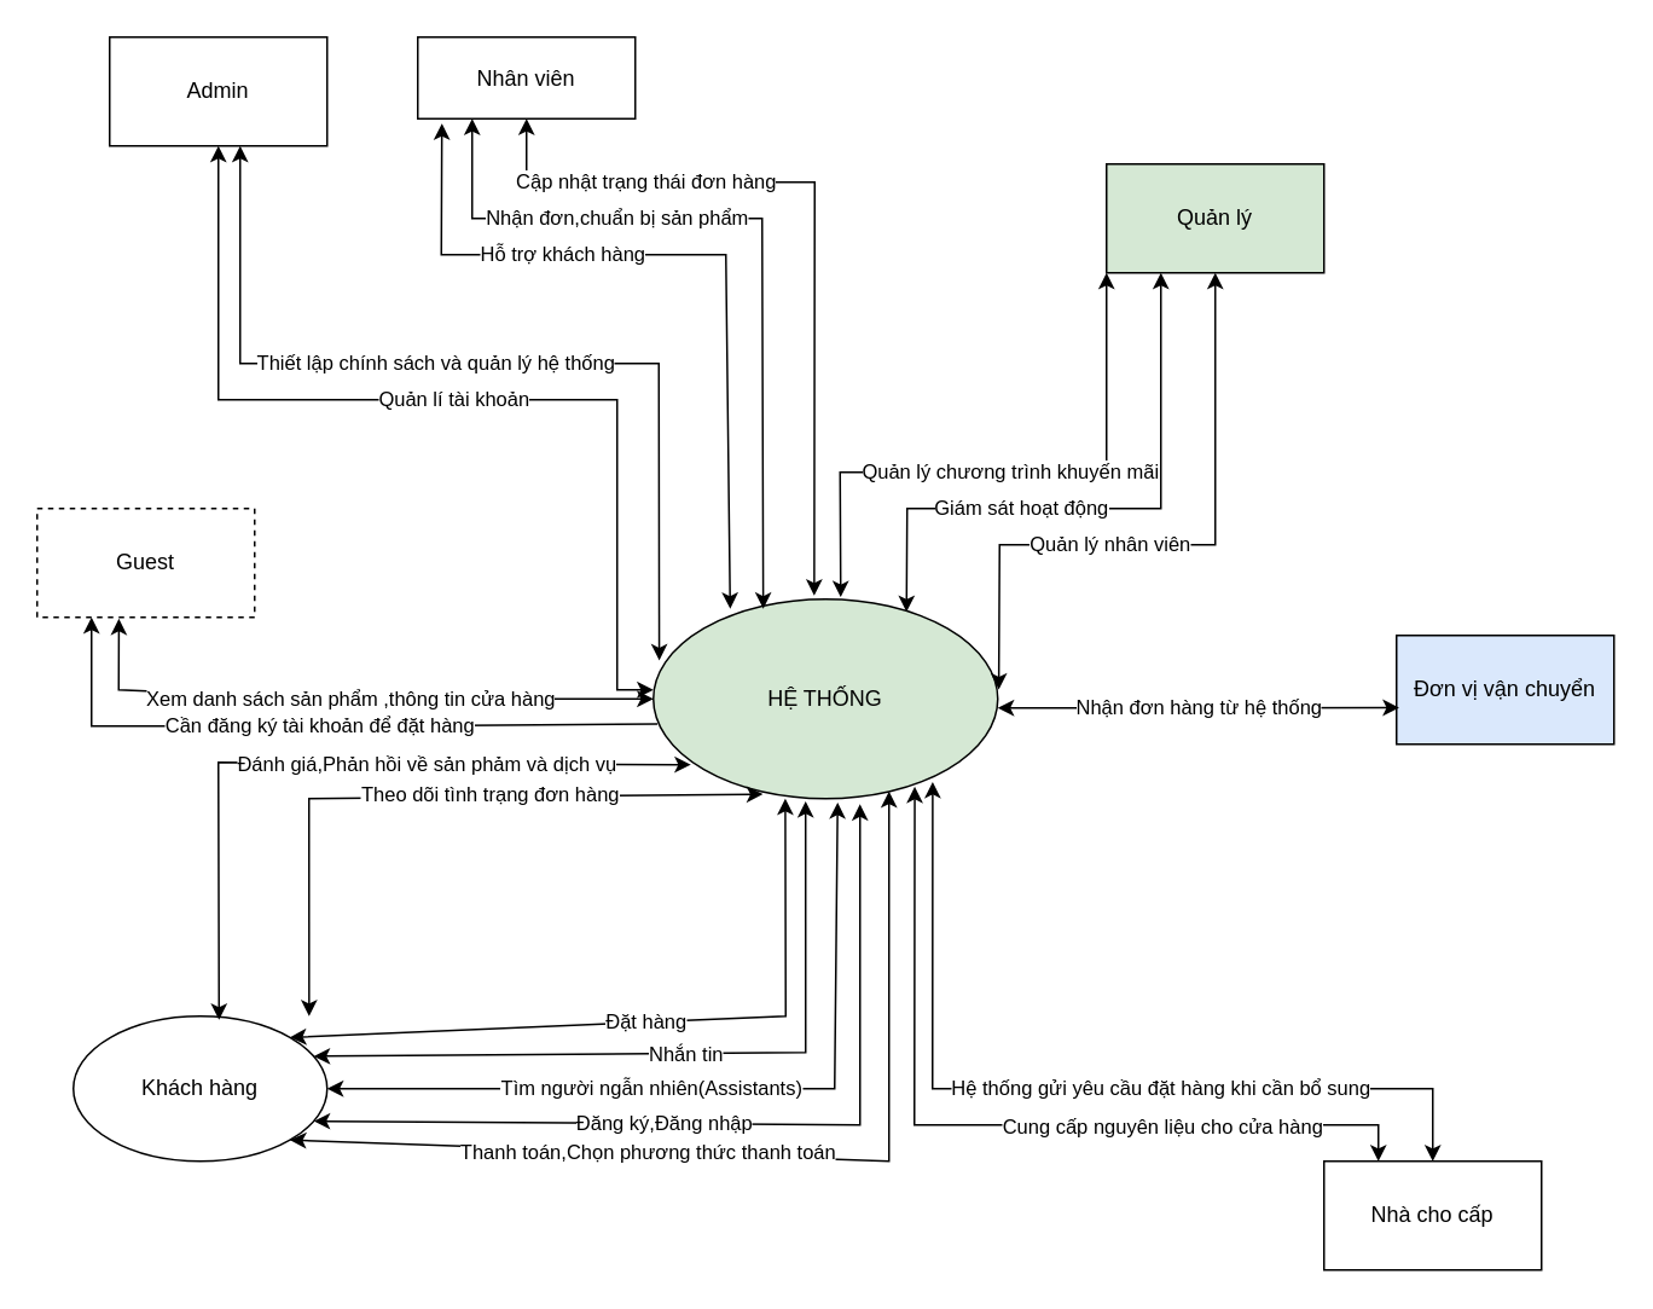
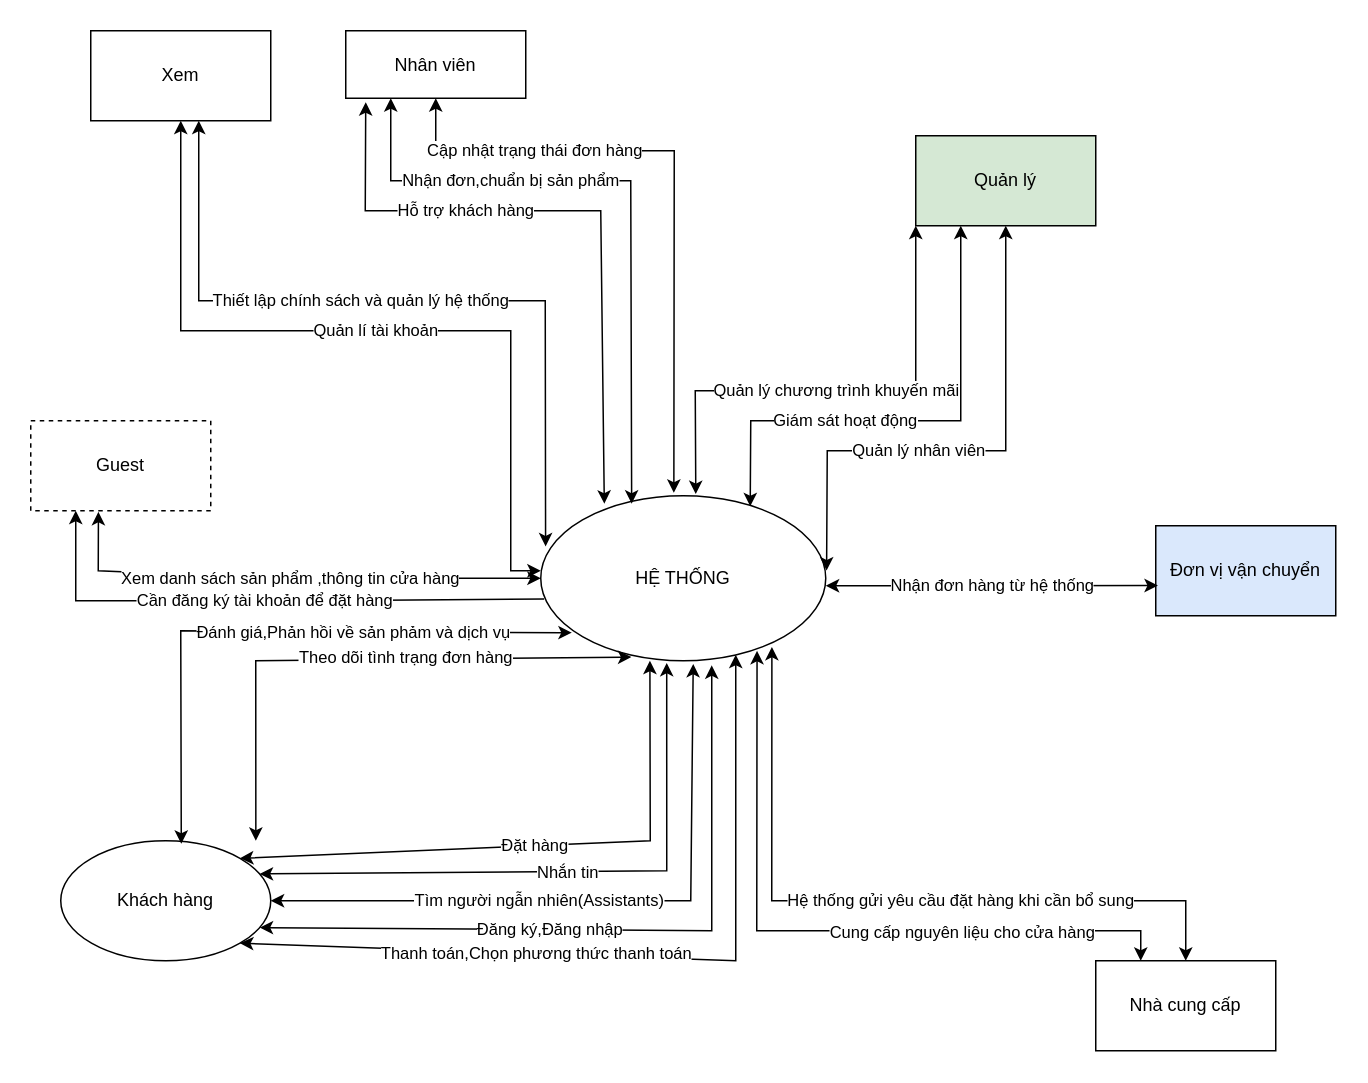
  <mxCell id="0" />
  <mxCell id="1" parent="0" />
- <mxCell id="2" value="HỆ THỐNG" style="ellipse;whiteSpace=wrap;html=1;fillColor=#d5e8d4;" vertex="1" parent="1"><mxGeometry x="360" y="330" width="190" height="110" as="geometry" /></mxCell>
+ <mxCell id="2" value="HỆ THỐNG" style="ellipse;whiteSpace=wrap;html=1;" vertex="1" parent="1"><mxGeometry x="360" y="330" width="190" height="110" as="geometry" /></mxCell>
  <mxCell id="3" value="Khách hàng" style="ellipse;whiteSpace=wrap;html=1;" vertex="1" parent="1"><mxGeometry x="40" y="560" width="140" height="80" as="geometry" /></mxCell>
- <mxCell id="4" value="Admin" style="rounded=0;whiteSpace=wrap;html=1;" vertex="1" parent="1"><mxGeometry x="60" y="20" width="120" height="60" as="geometry" /></mxCell>
+ <mxCell id="4" value="Xem" style="rounded=0;whiteSpace=wrap;html=1;" vertex="1" parent="1"><mxGeometry x="60" y="20" width="120" height="60" as="geometry" /></mxCell>
  <mxCell id="5" value="Quản lí tài khoản" style="endArrow=classic;startArrow=classic;html=1;rounded=0;exitX=0.5;exitY=1;exitDx=0;exitDy=0;" edge="1" parent="1" source="4"><mxGeometry width="50" height="50" relative="1" as="geometry"><mxPoint x="420" y="400" as="sourcePoint" /><mxPoint x="360" y="380" as="targetPoint" /><Array as="points"><mxPoint x="120" y="220" /><mxPoint x="340" y="220" /><mxPoint x="340" y="380" /></Array></mxGeometry></mxCell>
  <mxCell id="6" value="Nhân viên" style="rounded=0;whiteSpace=wrap;html=1;" vertex="1" parent="1"><mxGeometry x="230" y="20" width="120" height="45" as="geometry" /></mxCell>
  <mxCell id="7" value="Quản lý" style="rounded=0;whiteSpace=wrap;html=1;fillColor=#d5e8d4;" vertex="1" parent="1"><mxGeometry x="610" y="90" width="120" height="60" as="geometry" /></mxCell>
- <mxCell id="8" value="Nhà cho cấp" style="rounded=0;whiteSpace=wrap;html=1;" vertex="1" parent="1"><mxGeometry x="730" y="640" width="120" height="60" as="geometry" /></mxCell>
+ <mxCell id="8" value="Nhà cung cấp" style="rounded=0;whiteSpace=wrap;html=1;" vertex="1" parent="1"><mxGeometry x="730" y="640" width="120" height="60" as="geometry" /></mxCell>
  <mxCell id="9" value="Đặt hàng" style="endArrow=classic;startArrow=classic;html=1;rounded=0;exitX=1;exitY=0;exitDx=0;exitDy=0;entryX=0.383;entryY=1;entryDx=0;entryDy=0;entryPerimeter=0;" edge="1" parent="1" source="3" target="2"><mxGeometry width="50" height="50" relative="1" as="geometry"><mxPoint x="420" y="400" as="sourcePoint" /><mxPoint x="470" y="350" as="targetPoint" /><Array as="points"><mxPoint x="433" y="560" /></Array></mxGeometry></mxCell>
  <mxCell id="10" value="Nhắn tin" style="endArrow=classic;startArrow=classic;html=1;rounded=0;exitX=1;exitY=0.25;exitDx=0;exitDy=0;entryX=0.442;entryY=1.013;entryDx=0;entryDy=0;entryPerimeter=0;" edge="1" parent="1" source="3" target="2"><mxGeometry width="50" height="50" relative="1" as="geometry"><mxPoint x="420" y="400" as="sourcePoint" /><mxPoint x="470" y="350" as="targetPoint" /><Array as="points"><mxPoint x="444" y="580" /></Array></mxGeometry></mxCell>
  <mxCell id="11" value="Tìm người ngẫn nhiên(Assistants)" style="endArrow=classic;startArrow=classic;html=1;rounded=0;entryX=0.535;entryY=1.019;entryDx=0;entryDy=0;exitX=1;exitY=0.5;exitDx=0;exitDy=0;entryPerimeter=0;" edge="1" parent="1" source="3" target="2"><mxGeometry x="-0.182" width="50" height="50" relative="1" as="geometry"><mxPoint x="163" y="590" as="sourcePoint" /><mxPoint x="460" y="440" as="targetPoint" /><Array as="points"><mxPoint x="460" y="600" /></Array><mxPoint as="offset" /></mxGeometry></mxCell>
  <mxCell id="12" value="Đơn vị vận chuyển" style="rounded=0;whiteSpace=wrap;html=1;fillColor=#dae8fc;" vertex="1" parent="1"><mxGeometry x="770" y="350" width="120" height="60" as="geometry" /></mxCell>
  <mxCell id="13" value="Quản lý nhân viên" style="endArrow=classic;startArrow=classic;html=1;rounded=0;entryX=0.5;entryY=1;entryDx=0;entryDy=0;exitX=1.003;exitY=0.453;exitDx=0;exitDy=0;exitPerimeter=0;" edge="1" parent="1" source="2" target="7"><mxGeometry x="-0.194" width="50" height="50" relative="1" as="geometry"><mxPoint x="540" y="380" as="sourcePoint" /><mxPoint x="470" y="350" as="targetPoint" /><Array as="points"><mxPoint x="551" y="300" /><mxPoint x="670" y="300" /></Array><mxPoint as="offset" /></mxGeometry></mxCell>
  <mxCell id="14" value="Guest" style="rounded=0;whiteSpace=wrap;html=1;dashed=1;" vertex="1" parent="1"><mxGeometry y="280" width="120" height="60" as="geometry" x="20" /></mxCell>
  <mxCell id="15" value="Thiết lập chính sách và quản lý hệ thống" style="endArrow=classic;startArrow=classic;html=1;rounded=0;entryX=0.017;entryY=0.307;entryDx=0;entryDy=0;entryPerimeter=0;" edge="1" parent="1" target="2"><mxGeometry x="-0.114" width="50" height="50" relative="1" as="geometry"><mxPoint x="132" y="80" as="sourcePoint" /><mxPoint x="420" y="330" as="targetPoint" /><Array as="points"><mxPoint x="132" y="200" /><mxPoint x="363" y="200" /></Array><mxPoint as="offset" /></mxGeometry></mxCell>
  <mxCell id="16" value="Đăng ký,Đăng nhập" style="endArrow=classic;startArrow=classic;html=1;rounded=0;exitX=1;exitY=0.75;exitDx=0;exitDy=0;entryX=0.6;entryY=1.028;entryDx=0;entryDy=0;entryPerimeter=0;" edge="1" parent="1" source="3" target="2"><mxGeometry x="-0.193" width="50" height="50" relative="1" as="geometry"><mxPoint x="280" y="380" as="sourcePoint" /><mxPoint x="330" y="330" as="targetPoint" /><Array as="points"><mxPoint x="474" y="620" /></Array><mxPoint as="offset" /></mxGeometry></mxCell>
  <mxCell id="17" value="Thanh toán,Chọn phương thức thanh toán" style="endArrow=classic;startArrow=classic;html=1;rounded=0;exitX=1;exitY=1;exitDx=0;exitDy=0;" edge="1" parent="1" source="3"><mxGeometry x="-0.26" width="50" height="50" relative="1" as="geometry"><mxPoint x="280" y="380" as="sourcePoint" /><mxPoint x="490" y="436" as="targetPoint" /><Array as="points"><mxPoint x="490" y="640" /></Array><mxPoint as="offset" /></mxGeometry></mxCell>
  <mxCell id="18" value="Theo dõi tình trạng đơn hàng" style="endArrow=classic;startArrow=classic;html=1;rounded=0;exitX=0.929;exitY=0;exitDx=0;exitDy=0;exitPerimeter=0;entryX=0.318;entryY=0.978;entryDx=0;entryDy=0;entryPerimeter=0;" edge="1" parent="1" source="3" target="2"><mxGeometry x="0.188" y="1" width="50" height="50" relative="1" as="geometry"><mxPoint x="280" y="380" as="sourcePoint" /><mxPoint x="330" y="330" as="targetPoint" /><Array as="points"><mxPoint x="170" y="440" /></Array><mxPoint as="offset" /></mxGeometry></mxCell>
  <mxCell id="19" value="Đánh giá,Phản hồi về sản phảm và dịch vụ" style="endArrow=classic;startArrow=classic;html=1;rounded=0;exitX=0.574;exitY=0.025;exitDx=0;exitDy=0;exitPerimeter=0;entryX=0.109;entryY=0.83;entryDx=0;entryDy=0;entryPerimeter=0;" edge="1" parent="1" source="3" target="2"><mxGeometry x="0.274" width="50" height="50" relative="1" as="geometry"><mxPoint x="190" y="340" as="sourcePoint" /><mxPoint x="240" y="290" as="targetPoint" /><Array as="points"><mxPoint x="120" y="420" /></Array><mxPoint as="offset" /></mxGeometry></mxCell>
  <mxCell id="20" value="" style="endArrow=classic;startArrow=classic;html=1;rounded=0;entryX=0.759;entryY=0.94;entryDx=0;entryDy=0;entryPerimeter=0;exitX=0.25;exitY=0;exitDx=0;exitDy=0;" edge="1" parent="1" source="8" target="2"><mxGeometry width="50" height="50" relative="1" as="geometry"><mxPoint x="170" y="380" as="sourcePoint" /><mxPoint x="220" y="330" as="targetPoint" /><Array as="points"><mxPoint x="760" y="620" /><mxPoint x="504" y="620" /></Array></mxGeometry></mxCell>
  <mxCell id="21" value="Cung cấp nguyên liệu cho cửa hàng" style="edgeLabel;html=1;align=center;verticalAlign=middle;resizable=0;points=[];" vertex="1" connectable="0" parent="20"><mxGeometry x="-0.618" y="-1" relative="1" as="geometry"><mxPoint x="-52" y="1" as="offset" /></mxGeometry></mxCell>
  <mxCell id="22" value="Hệ thống gửi yêu cầu đặt hàng khi cần bổ sung" style="endArrow=classic;startArrow=classic;html=1;rounded=0;entryX=0.811;entryY=0.916;entryDx=0;entryDy=0;entryPerimeter=0;exitX=0.5;exitY=0;exitDx=0;exitDy=0;" edge="1" parent="1" source="8" target="2"><mxGeometry x="-0.217" width="50" height="50" relative="1" as="geometry"><mxPoint x="730" y="640" as="sourcePoint" /><mxPoint x="220" y="330" as="targetPoint" /><Array as="points"><mxPoint x="790" y="600" /><mxPoint x="514" y="600" /></Array><mxPoint as="offset" /></mxGeometry></mxCell>
  <mxCell id="23" value="Xem danh sách sản phẩm ,thông tin cửa hàng" style="endArrow=classic;startArrow=classic;html=1;rounded=0;exitX=0.376;exitY=1.012;exitDx=0;exitDy=0;entryX=0;entryY=0.5;entryDx=0;entryDy=0;exitPerimeter=0;" edge="1" parent="1" source="14" target="2"><mxGeometry width="50" height="50" relative="1" as="geometry"><mxPoint x="230" y="380" as="sourcePoint" /><mxPoint x="280" y="330" as="targetPoint" /><Array as="points"><mxPoint x="65" y="380" /><mxPoint x="180" y="385" /></Array></mxGeometry></mxCell>
  <mxCell id="24" value="Cần đăng ký tài khoản để đặt hàng" style="endArrow=classic;html=1;rounded=0;entryX=0.25;entryY=1;entryDx=0;entryDy=0;exitX=0.012;exitY=0.626;exitDx=0;exitDy=0;exitPerimeter=0;" edge="1" parent="1" source="2" target="14"><mxGeometry width="50" height="50" relative="1" as="geometry"><mxPoint x="310" y="380" as="sourcePoint" /><mxPoint x="360" y="330" as="targetPoint" /><Array as="points"><mxPoint x="210" y="400" /><mxPoint x="50" y="400" /></Array></mxGeometry></mxCell>
  <mxCell id="25" value="Nhận đơn,chuẩn bị sản phẩm" style="endArrow=classic;startArrow=classic;html=1;rounded=0;entryX=0.25;entryY=1;entryDx=0;entryDy=0;exitX=0.319;exitY=0.048;exitDx=0;exitDy=0;exitPerimeter=0;" edge="1" parent="1" source="2" target="6"><mxGeometry x="0.372" width="50" height="50" relative="1" as="geometry"><mxPoint x="310" y="380" as="sourcePoint" /><mxPoint x="360" y="330" as="targetPoint" /><Array as="points"><mxPoint x="420" y="120" /><mxPoint x="260" y="120" /></Array><mxPoint as="offset" /></mxGeometry></mxCell>
  <mxCell id="26" value="Cập nhật trạng thái đơn hàng" style="endArrow=classic;startArrow=classic;html=1;rounded=0;entryX=0.5;entryY=1;entryDx=0;entryDy=0;exitX=0.467;exitY=-0.018;exitDx=0;exitDy=0;exitPerimeter=0;" edge="1" parent="1" source="2" target="6"><mxGeometry x="0.523" width="50" height="50" relative="1" as="geometry"><mxPoint x="460" y="320" as="sourcePoint" /><mxPoint x="360" y="330" as="targetPoint" /><Array as="points"><mxPoint x="449" y="100" /><mxPoint x="290" y="100" /></Array><mxPoint as="offset" /></mxGeometry></mxCell>
  <mxCell id="27" value="Hỗ trợ khách hàng" style="endArrow=classic;startArrow=classic;html=1;rounded=0;exitX=0.111;exitY=1.058;exitDx=0;exitDy=0;exitPerimeter=0;entryX=0.223;entryY=0.048;entryDx=0;entryDy=0;entryPerimeter=0;" edge="1" parent="1" source="6" target="2"><mxGeometry x="-0.347" width="50" height="50" relative="1" as="geometry"><mxPoint x="310" y="380" as="sourcePoint" /><mxPoint x="360" y="330" as="targetPoint" /><Array as="points"><mxPoint x="243" y="140" /><mxPoint x="400" y="140" /></Array><mxPoint as="offset" /></mxGeometry></mxCell>
  <mxCell id="28" value="Giám sát hoạt động" style="endArrow=classic;startArrow=classic;html=1;rounded=0;exitX=0.735;exitY=0.064;exitDx=0;exitDy=0;entryX=0.25;entryY=1;entryDx=0;entryDy=0;exitPerimeter=0;" edge="1" parent="1" source="2" target="7"><mxGeometry x="-0.265" width="50" height="50" relative="1" as="geometry"><mxPoint x="310" y="380" as="sourcePoint" /><mxPoint x="360" y="330" as="targetPoint" /><Array as="points"><mxPoint x="500" y="280" /><mxPoint x="640" y="280" /></Array><mxPoint as="offset" /></mxGeometry></mxCell>
  <mxCell id="29" value="Quản lý chương trình khuyến mãi" style="endArrow=classic;startArrow=classic;html=1;rounded=0;exitX=0.544;exitY=-0.01;exitDx=0;exitDy=0;exitPerimeter=0;entryX=0;entryY=1;entryDx=0;entryDy=0;" edge="1" parent="1" source="2" target="7"><mxGeometry width="50" height="50" relative="1" as="geometry"><mxPoint x="310" y="380" as="sourcePoint" /><mxPoint x="360" y="330" as="targetPoint" /><Array as="points"><mxPoint x="463" y="260" /><mxPoint x="610" y="260" /></Array></mxGeometry></mxCell>
  <mxCell id="30" value="Nhận đơn hàng từ hệ thống" style="endArrow=classic;startArrow=classic;html=1;rounded=0;entryX=0.012;entryY=0.664;entryDx=0;entryDy=0;entryPerimeter=0;" edge="1" parent="1" target="12"><mxGeometry width="50" height="50" relative="1" as="geometry"><mxPoint x="550" y="390" as="sourcePoint" /><mxPoint x="360" y="330" as="targetPoint" /><Array as="points"><mxPoint x="620" y="390" /></Array></mxGeometry></mxCell>
